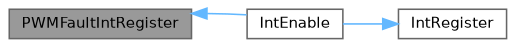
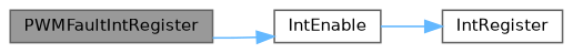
  digraph {
    rankdir=LR
    node [color=grey40 fillcolor=white fontname=Helvetica fontsize=10 shape=box style=filled]
    edge [color=steelblue1 fontname=Helvetica fontsize=10 labelfontname=Helvetica labelfontsize=10 style=solid]
    n1 [color=gray40 fillcolor=grey60 fontcolor=black height=0.2 label=PWMFaultIntRegister width=0.4]
    n2 [height=0.2 label=IntEnable width=0.4]
    n3 [height=0.2 label=IntRegister width=0.4]
-   n2 -> n1
+   n1 -> n2
    n2 -> n3
  }
